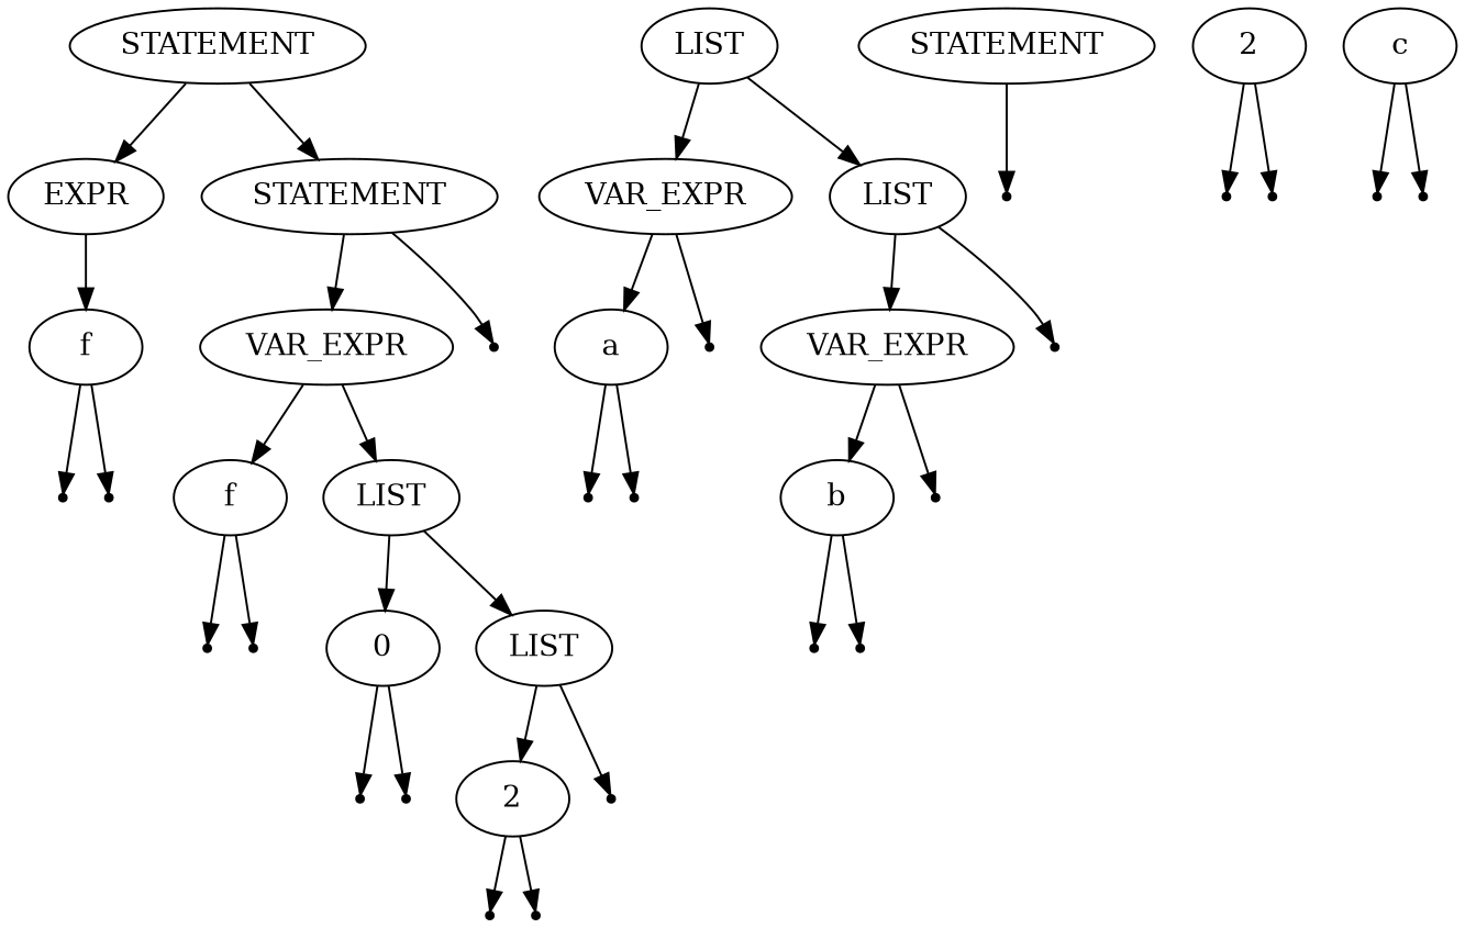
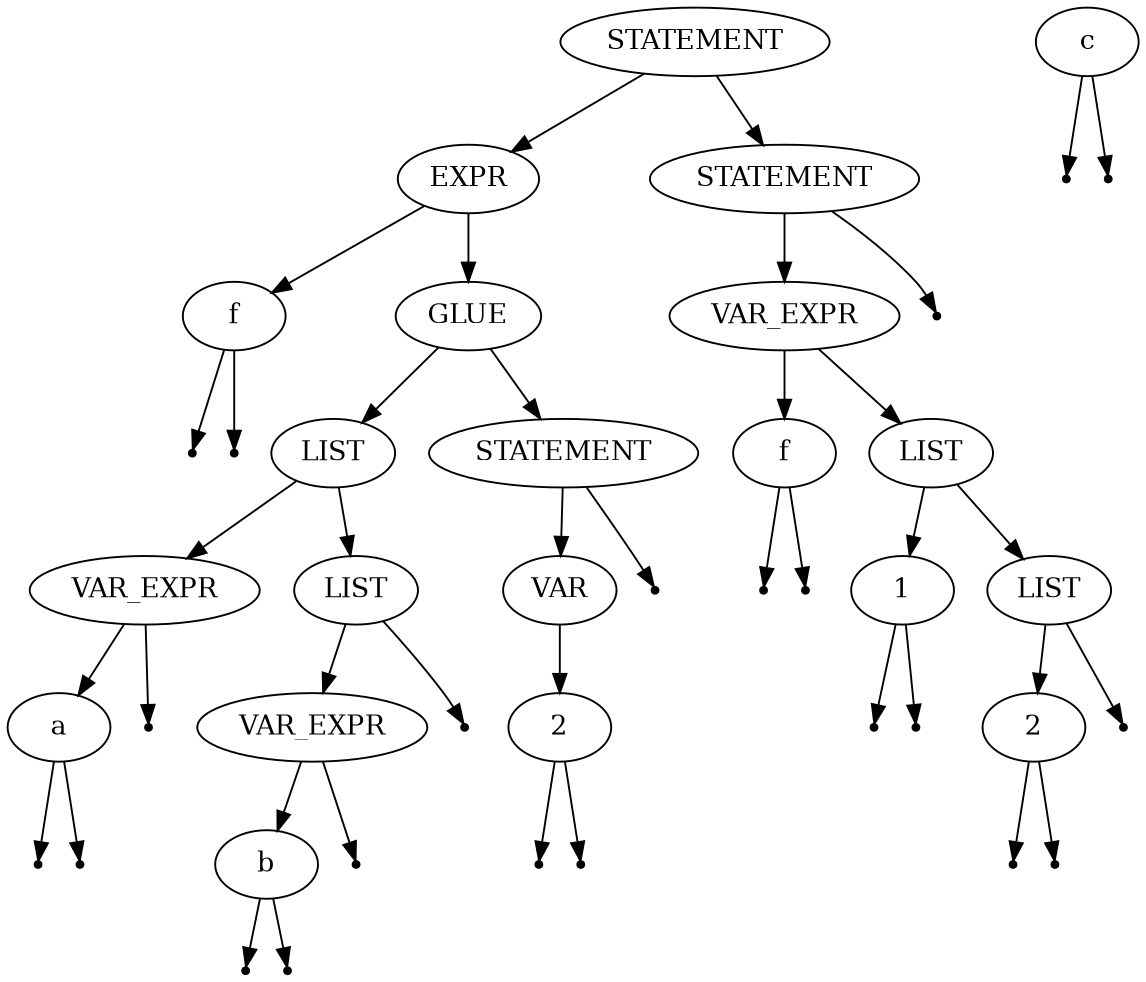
  digraph {
    ordering=out
    node [shape=point]
    n1 [label=STATEMENT shape=""]
    n2 [label=EXPR shape=""]
    n3 [label=STATEMENT shape=""]
    n4 [label=f shape=""]
+   n5 [label=GLUE shape=""]
    n6 [label=VAR_EXPR shape=""]
    Null0
    Null1
    Null2
    n10 [label=LIST shape=""]
    n11 [label=STATEMENT shape=""]
    n12 [label=f shape=""]
    n13 [label=LIST shape=""]
    n14 [label=VAR_EXPR shape=""]
    n15 [label=LIST shape=""]
+   n16 [label=VAR shape=""]
    Null3
    Null4
    Null5
-   n20 [label=0 shape=""]
+   n20 [label=1 shape=""]
    n21 [label=LIST shape=""]
    n22 [label=a shape=""]
    Null6
    n24 [label=VAR_EXPR shape=""]
    Null7
    n26 [label=2 shape=""]
    Null8
    Null9
    n29 [label=2 shape=""]
    Null10
    Null11
    Null12
    n33 [label=b shape=""]
    Null13
    n35 [label=c shape=""]
    Null14
    Null15
    Null16
    Null17
    Null18
    Null19
    Null20
    Null21
    n1 -> n2
    n1 -> n3
    n2 -> n4
+   n2 -> n5
    n3 -> n6
    n3 -> Null0
    n4 -> Null1
    n4 -> Null2
+   n5 -> n10
+   n5 -> n11
    n6 -> n12
    n6 -> n13
    n10 -> n14
    n10 -> n15
+   n11 -> n16
    n11 -> Null3
    n12 -> Null4
    n12 -> Null5
    n13 -> n20
    n13 -> n21
    n14 -> n22
    n14 -> Null6
    n15 -> n24
    n15 -> Null7
+   n16 -> n26
    n20 -> Null8
    n20 -> Null9
    n21 -> n29
    n21 -> Null10
    n22 -> Null11
    n22 -> Null12
    n24 -> n33
    n24 -> Null13
    n26 -> Null16
    n26 -> Null17
    n29 -> Null18
    n29 -> Null19
    n33 -> Null20
    n33 -> Null21
    n35 -> Null14
    n35 -> Null15
  }
